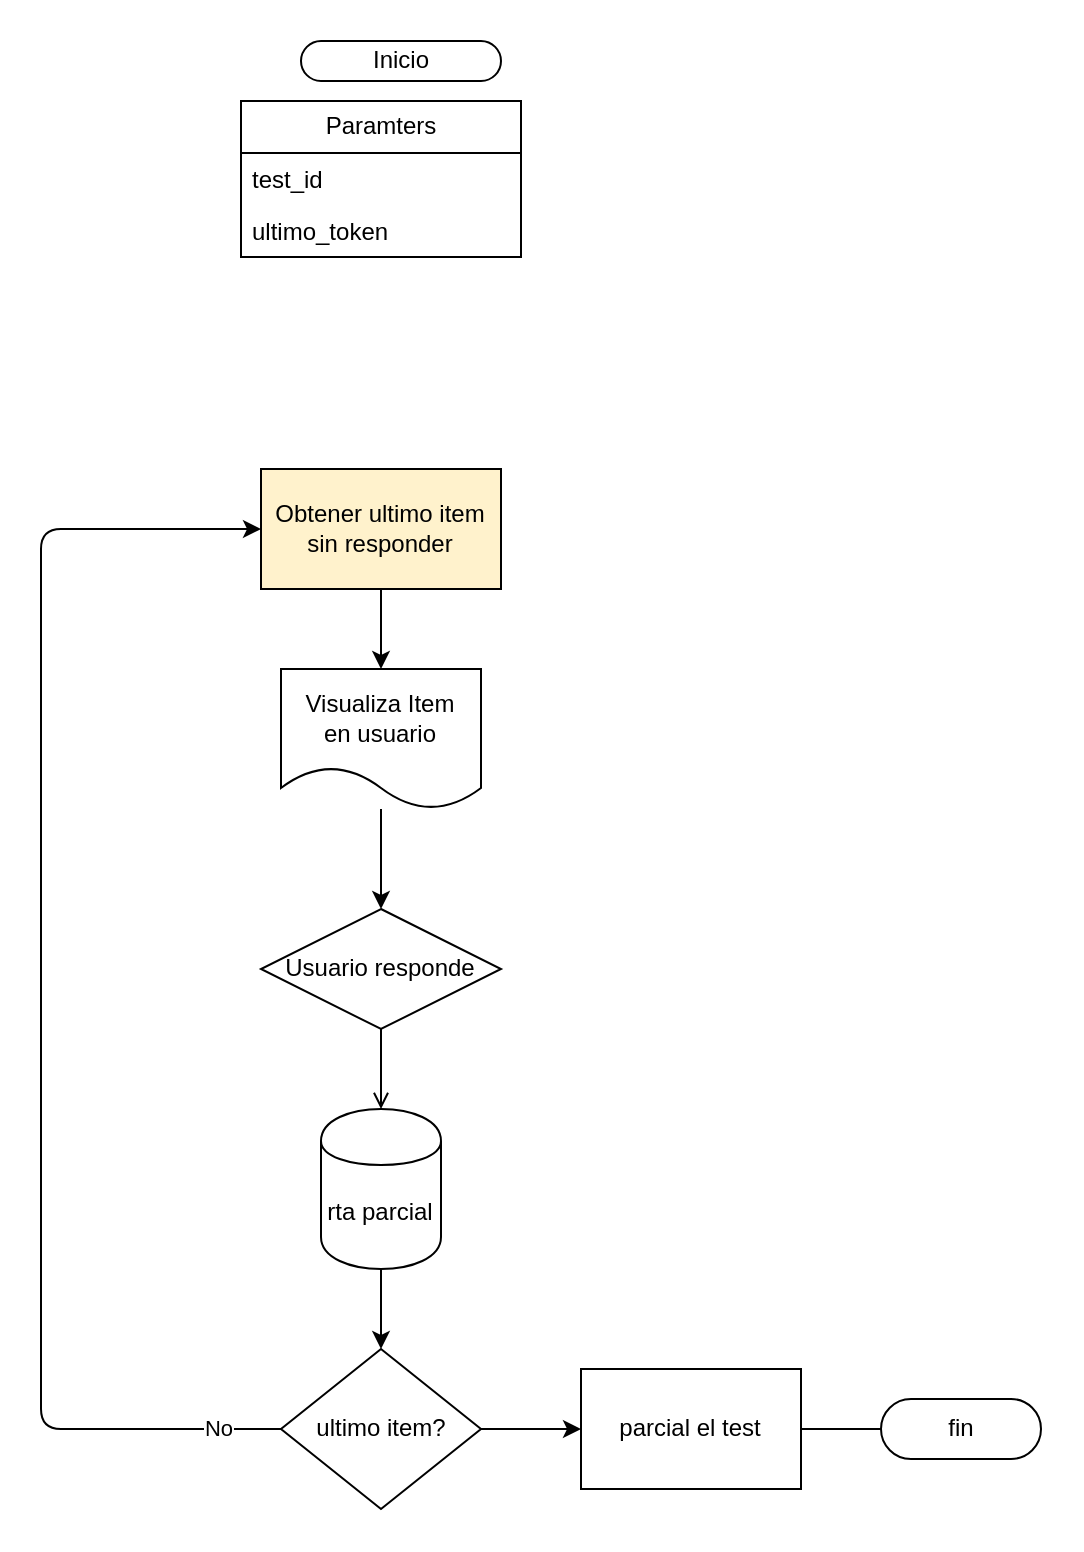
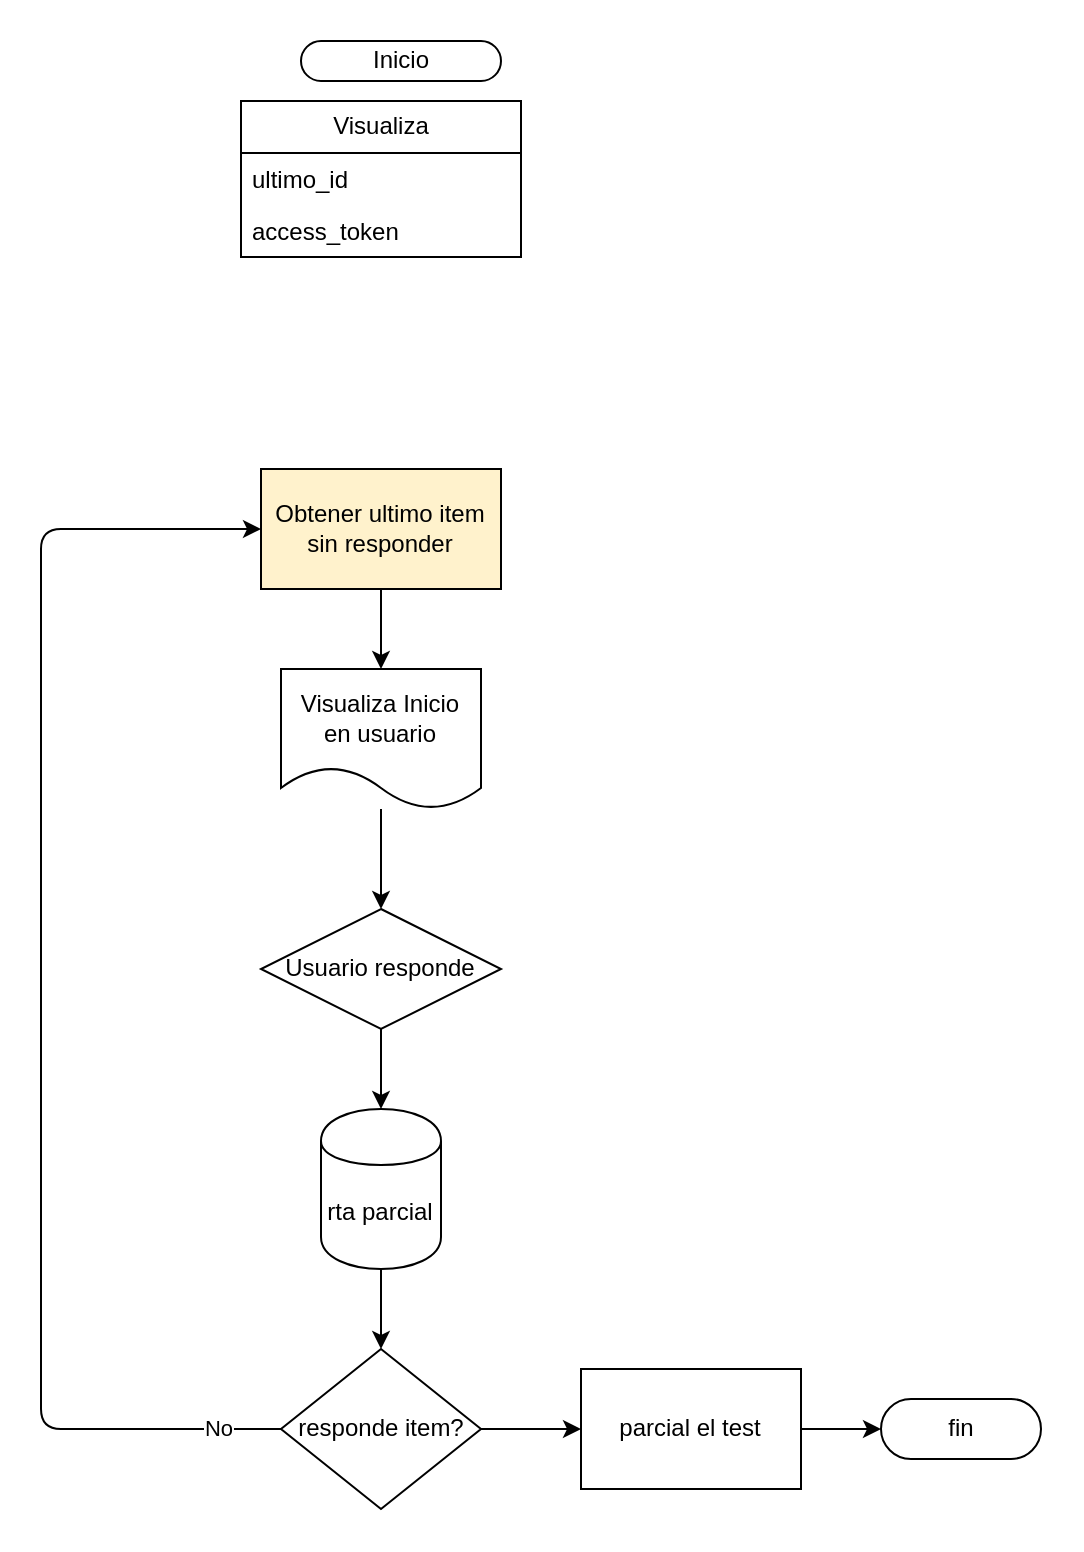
  <mxCell id="0" />
  <mxCell id="1" parent="0" />
  <mxCell id="2" value="" style="edgeStyle=none;html=1;exitX=0.52;exitY=1.02;exitDx=0;exitDy=0;exitPerimeter=0;" edge="1" parent="1" target="5"><mxGeometry relative="1" as="geometry" /></mxCell>
  <mxCell id="3" value="Inicio" style="html=1;dashed=0;whitespace=wrap;shape=mxgraph.dfd.start" vertex="1" parent="1"><mxGeometry x="150" y="20" width="100" height="20" as="geometry" /></mxCell>
  <mxCell id="4" style="edgeStyle=none;html=1;entryX=0.5;entryY=0;entryDx=0;entryDy=0;" edge="1" parent="1" source="5" target="7"><mxGeometry relative="1" as="geometry" /></mxCell>
  <mxCell id="5" value="Obtener ultimo item sin responder" style="whiteSpace=wrap;html=1;dashed=0;fillColor=#fff2cc;" vertex="1" parent="1"><mxGeometry x="130" y="234" width="120" height="60" as="geometry" /></mxCell>
  <mxCell id="6" value="" style="edgeStyle=none;html=1;" edge="1" parent="1" source="7" target="9"><mxGeometry relative="1" as="geometry" /></mxCell>
- <mxCell id="7" value="Visualiza Item&lt;br&gt;en usuario" style="shape=document;whiteSpace=wrap;html=1;boundedLbl=1;dashed=0;flipH=1;" vertex="1" parent="1"><mxGeometry x="140" y="334" width="100" height="70" as="geometry" /></mxCell>
- <mxCell id="8" style="edgeStyle=none;html=1;exitX=0.5;exitY=1;exitDx=0;exitDy=0;entryX=0.5;entryY=0;entryDx=0;entryDy=0;endArrow=open;" edge="1" parent="1" source="9" target="13"><mxGeometry relative="1" as="geometry" /></mxCell>
+ <mxCell id="7" value="Visualiza Inicio&lt;br&gt;en usuario" style="shape=document;whiteSpace=wrap;html=1;boundedLbl=1;dashed=0;flipH=1;" vertex="1" parent="1"><mxGeometry x="140" y="334" width="100" height="70" as="geometry" /></mxCell>
+ <mxCell id="8" style="edgeStyle=none;html=1;exitX=0.5;exitY=1;exitDx=0;exitDy=0;entryX=0.5;entryY=0;entryDx=0;entryDy=0;" edge="1" parent="1" source="9" target="13"><mxGeometry relative="1" as="geometry" /></mxCell>
  <mxCell id="9" value="Usuario responde" style="rhombus;whiteSpace=wrap;html=1;dashed=0;" vertex="1" parent="1"><mxGeometry x="130" y="454" width="120" height="60" as="geometry" /></mxCell>
  <mxCell id="10" style="edgeStyle=none;html=1;entryX=0;entryY=0.5;entryDx=0;entryDy=0;exitX=0;exitY=0.5;exitDx=0;exitDy=0;" edge="1" parent="1" source="15" target="5"><mxGeometry relative="1" as="geometry"><mxPoint x="80" y="714" as="sourcePoint" /><Array as="points"><mxPoint x="20" y="714" /><mxPoint x="20" y="264" /></Array></mxGeometry></mxCell>
  <mxCell id="11" value="No" style="edgeLabel;html=1;align=center;verticalAlign=middle;resizable=0;points=[];" vertex="1" connectable="0" parent="10"><mxGeometry x="-0.907" y="-1" relative="1" as="geometry"><mxPoint as="offset" /></mxGeometry></mxCell>
  <mxCell id="12" style="edgeStyle=none;html=1;exitX=0.5;exitY=1;exitDx=0;exitDy=0;entryX=0.5;entryY=0;entryDx=0;entryDy=0;" edge="1" parent="1" source="13" target="15"><mxGeometry relative="1" as="geometry" /></mxCell>
  <mxCell id="13" value="rta parcial" style="shape=cylinder;whiteSpace=wrap;html=1;boundedLbl=1;backgroundOutline=1;" vertex="1" parent="1"><mxGeometry x="160" y="554" width="60" height="80" as="geometry" /></mxCell>
  <mxCell id="14" style="edgeStyle=none;html=1;entryX=0;entryY=0.5;entryDx=0;entryDy=0;" edge="1" parent="1" source="15" target="18"><mxGeometry relative="1" as="geometry" /></mxCell>
- <mxCell id="15" value="ultimo item?" style="shape=rhombus;html=1;dashed=0;whitespace=wrap;perimeter=rhombusPerimeter;" vertex="1" parent="1"><mxGeometry x="140" y="674" width="100" height="80" as="geometry" /></mxCell>
+ <mxCell id="15" value="responde item?" style="shape=rhombus;html=1;dashed=0;whitespace=wrap;perimeter=rhombusPerimeter;" vertex="1" parent="1"><mxGeometry x="140" y="674" width="100" height="80" as="geometry" /></mxCell>
  <mxCell id="16" value="fin" style="html=1;dashed=0;whitespace=wrap;shape=mxgraph.dfd.start" vertex="1" parent="1"><mxGeometry x="440" y="699" width="80" height="30" as="geometry" /></mxCell>
- <mxCell id="17" style="edgeStyle=none;html=1;exitX=1;exitY=0.5;exitDx=0;exitDy=0;entryX=0;entryY=0.5;entryDx=0;entryDy=0;entryPerimeter=0;endArrow=none;" edge="1" parent="1" source="18" target="16"><mxGeometry relative="1" as="geometry" /></mxCell>
+ <mxCell id="17" style="edgeStyle=none;html=1;exitX=1;exitY=0.5;exitDx=0;exitDy=0;entryX=0;entryY=0.5;entryDx=0;entryDy=0;entryPerimeter=0;" edge="1" parent="1" source="18" target="16"><mxGeometry relative="1" as="geometry" /></mxCell>
  <mxCell id="18" value="parcial el test" style="whiteSpace=wrap;html=1;dashed=0;" vertex="1" parent="1"><mxGeometry x="290" y="684" width="110" height="60" as="geometry" /></mxCell>
- <mxCell id="19" value="Paramters" style="swimlane;fontStyle=0;childLayout=stackLayout;horizontal=1;startSize=26;fillColor=none;horizontalStack=0;resizeParent=1;resizeParentMax=0;resizeLast=0;collapsible=1;marginBottom=0;html=1;" vertex="1" parent="1"><mxGeometry x="120" y="50" width="140" height="78" as="geometry" /></mxCell>
- <mxCell id="20" value="test_id" style="text;strokeColor=none;fillColor=none;align=left;verticalAlign=top;spacingLeft=4;spacingRight=4;overflow=hidden;rotatable=0;points=[[0,0.5],[1,0.5]];portConstraint=eastwest;whiteSpace=wrap;html=1;" vertex="1" parent="19"><mxGeometry y="26" width="140" height="26" as="geometry" /></mxCell>
- <mxCell id="21" value="ultimo_token" style="text;strokeColor=none;fillColor=none;align=left;verticalAlign=top;spacingLeft=4;spacingRight=4;overflow=hidden;rotatable=0;points=[[0,0.5],[1,0.5]];portConstraint=eastwest;whiteSpace=wrap;html=1;" vertex="1" parent="19"><mxGeometry y="52" width="140" height="26" as="geometry" /></mxCell>
+ <mxCell id="19" value="Visualiza" style="swimlane;fontStyle=0;childLayout=stackLayout;horizontal=1;startSize=26;fillColor=none;horizontalStack=0;resizeParent=1;resizeParentMax=0;resizeLast=0;collapsible=1;marginBottom=0;html=1;" vertex="1" parent="1"><mxGeometry x="120" y="50" width="140" height="78" as="geometry" /></mxCell>
+ <mxCell id="20" value="ultimo_id" style="text;strokeColor=none;fillColor=none;align=left;verticalAlign=top;spacingLeft=4;spacingRight=4;overflow=hidden;rotatable=0;points=[[0,0.5],[1,0.5]];portConstraint=eastwest;whiteSpace=wrap;html=1;" vertex="1" parent="19"><mxGeometry y="26" width="140" height="26" as="geometry" /></mxCell>
+ <mxCell id="21" value="access_token" style="text;strokeColor=none;fillColor=none;align=left;verticalAlign=top;spacingLeft=4;spacingRight=4;overflow=hidden;rotatable=0;points=[[0,0.5],[1,0.5]];portConstraint=eastwest;whiteSpace=wrap;html=1;" vertex="1" parent="19"><mxGeometry y="52" width="140" height="26" as="geometry" /></mxCell>
